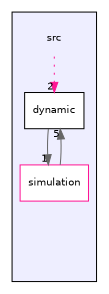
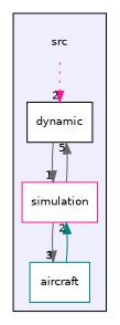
  digraph {
    compound=true
    node [color=deeppink fontname=Helvetica fontsize=10 shape=box fillcolor=white style=filled]
    edge [color=gray40 headlabel=2 labeldistance=1.5 labelfontname=Helvetica labelfontsize=10 style=solid]
    n1 [label=src shape=plaintext fillcolor="" style=""]
+   n2 [color=teal label=aircraft]
    n3 [color=black label=dynamic]
    n4 [label=simulation]
    subgraph cluster_1 {
      bgcolor="#eeeeff"
      pencolor=black
      n1
+     n2
      n3
      n4
    }
    n1 -> n3 [color=deeppink style=dotted]
+   n2 -> n4 [color=teal]
    n3 -> n4 [headlabel=1]
+   n4 -> n2 [headlabel=3]
    n4 -> n3 [headlabel=5]
  }
